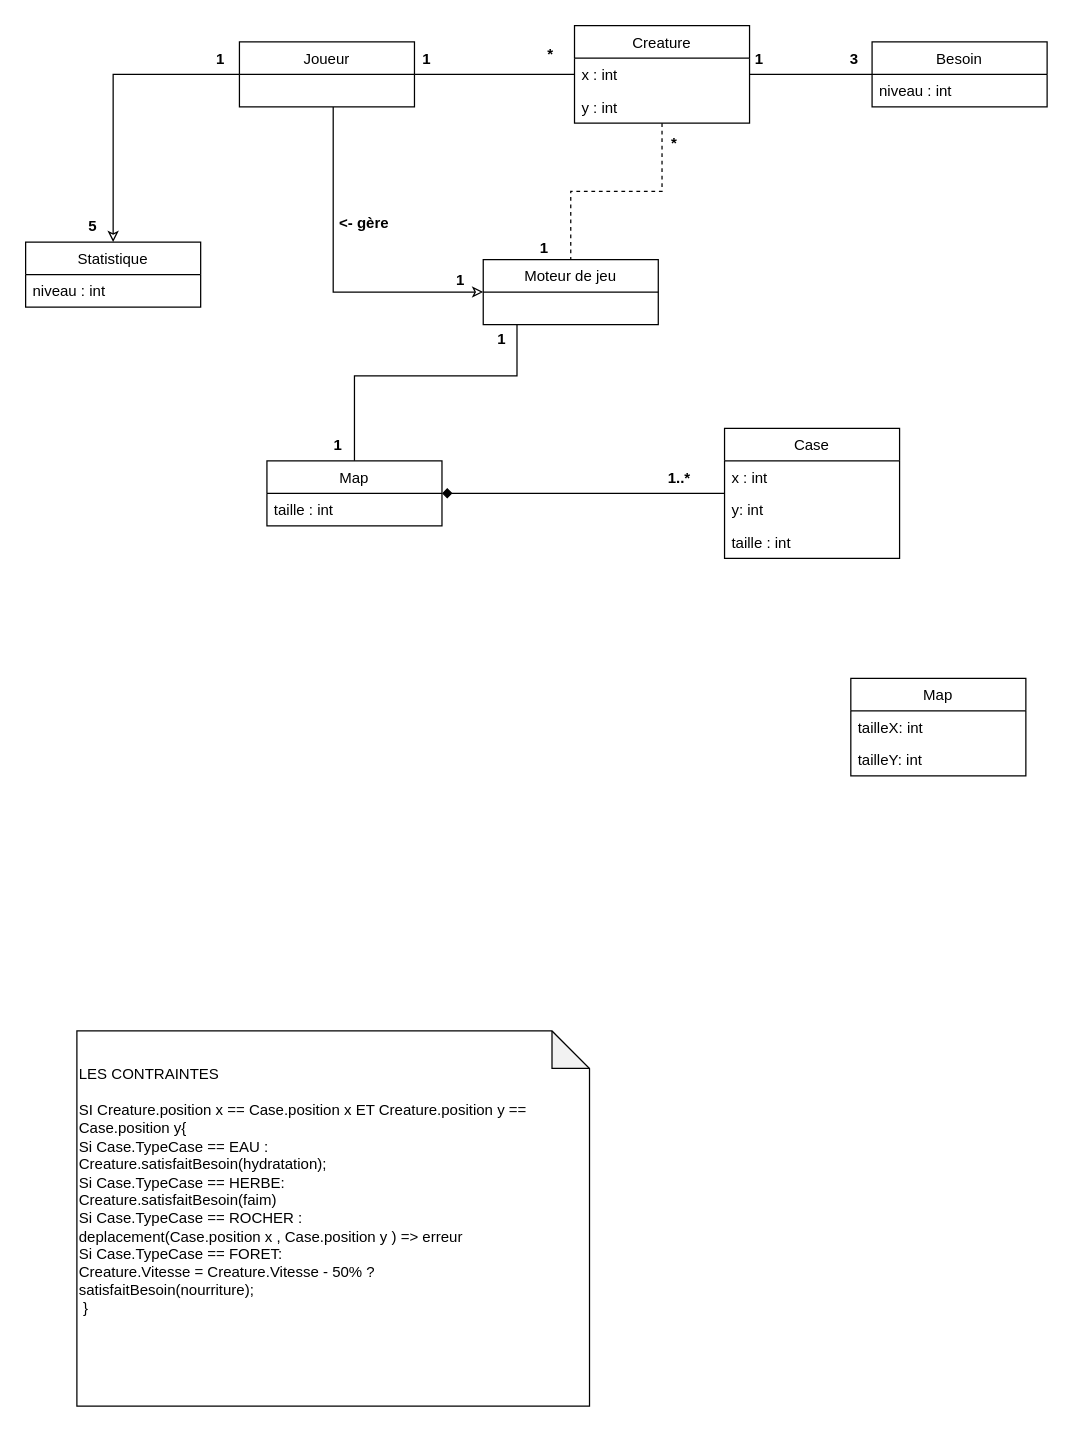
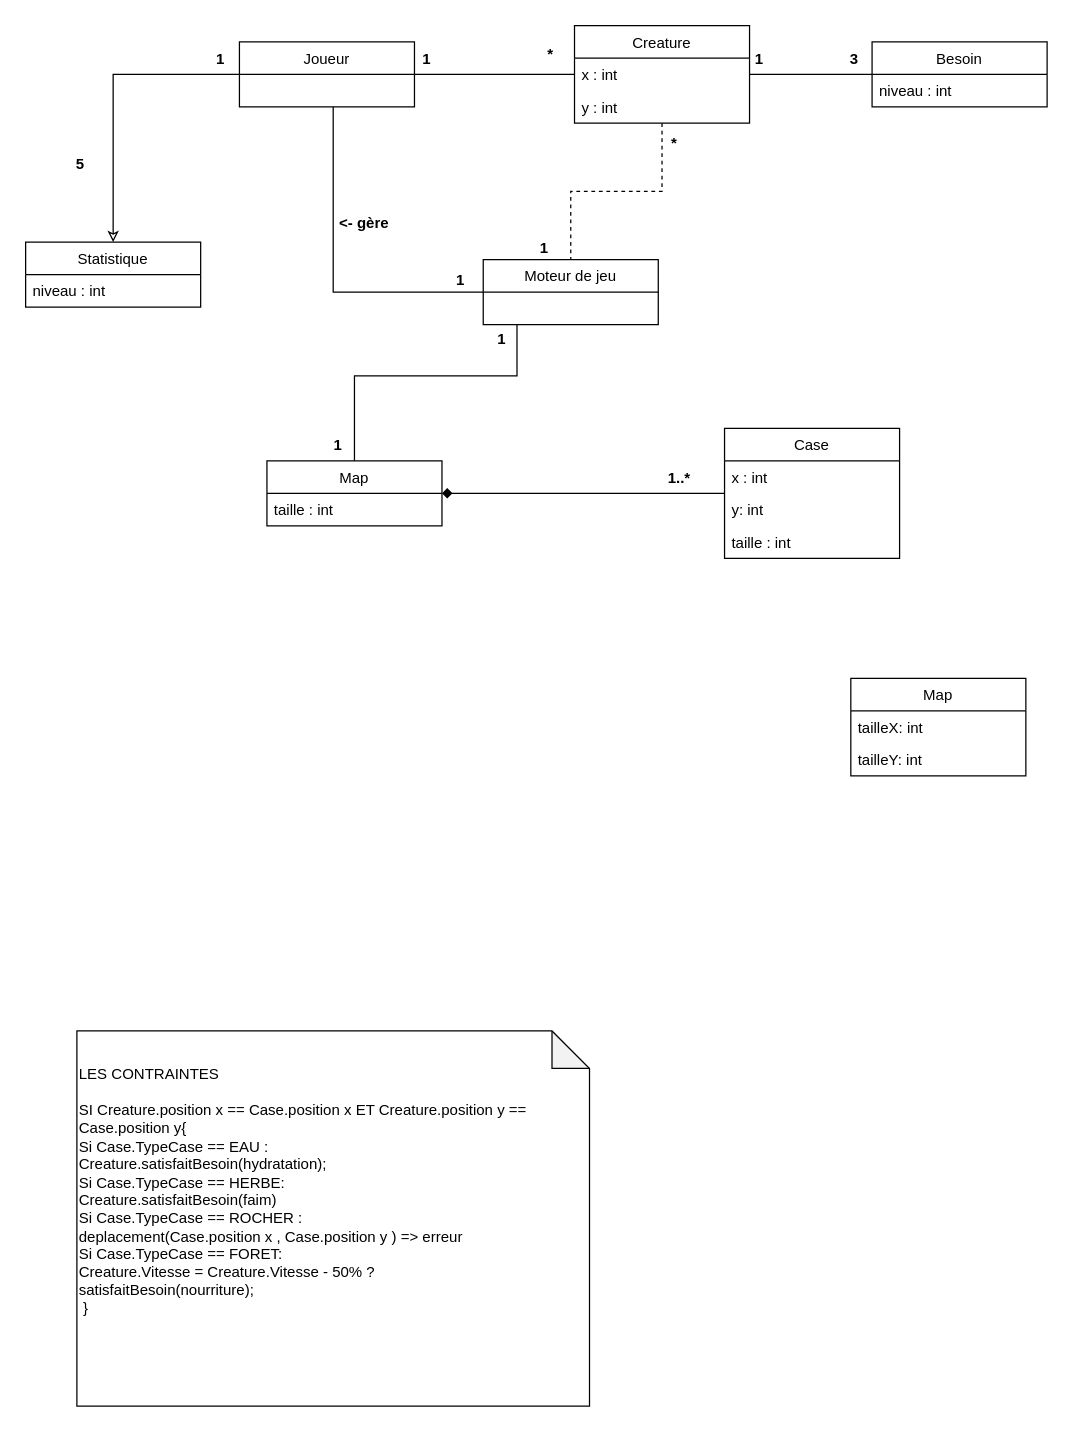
  <mxCell id="0" />
  <mxCell id="1" parent="0" />
  <mxCell id="2" value="Map" style="swimlane;fontStyle=0;childLayout=stackLayout;horizontal=1;startSize=26;fillColor=none;horizontalStack=0;resizeParent=1;resizeParentMax=0;resizeLast=0;collapsible=1;marginBottom=0;rounded=0;sketch=0;" parent="1" vertex="1"><mxGeometry x="680" y="542" width="140" height="78" as="geometry" /></mxCell>
  <mxCell id="3" value="tailleX: int" style="text;strokeColor=none;fillColor=none;align=left;verticalAlign=top;spacingLeft=4;spacingRight=4;overflow=hidden;rotatable=0;points=[[0,0.5],[1,0.5]];portConstraint=eastwest;rounded=0;sketch=0;" parent="2" vertex="1"><mxGeometry y="26" width="140" height="26" as="geometry" /></mxCell>
  <mxCell id="4" value="tailleY: int" style="text;strokeColor=none;fillColor=none;align=left;verticalAlign=top;spacingLeft=4;spacingRight=4;overflow=hidden;rotatable=0;points=[[0,0.5],[1,0.5]];portConstraint=eastwest;rounded=0;sketch=0;" parent="2" vertex="1"><mxGeometry y="52" width="140" height="26" as="geometry" /></mxCell>
  <mxCell id="5" value="LES CONTRAINTES&lt;br&gt;&lt;br&gt;SI Creature.position x == Case.position x ET Creature.position y == Case.position y{&lt;br&gt;&lt;span&gt;&#09;&lt;/span&gt;Si Case.TypeCase == EAU :&lt;br&gt;&lt;span&gt;&#09;&lt;/span&gt;&lt;span&gt;&#09;&lt;/span&gt;Creature.satisfaitBesoin(hydratation);&lt;br&gt;Si Case.TypeCase == HERBE:&lt;br&gt;Creature.satisfaitBesoin(faim)&lt;br&gt;Si Case.TypeCase == ROCHER :&lt;br&gt;deplacement(Case.position x , Case.position y ) =&amp;gt; erreur&amp;nbsp;&lt;br&gt;Si Case.TypeCase == FORET:&lt;br&gt;Creature.Vitesse = Creature.Vitesse - 50% ?&lt;br&gt;satisfaitBesoin(nourriture);&lt;br&gt;&amp;nbsp;}&lt;br&gt;&lt;br&gt;&lt;br&gt;&amp;nbsp;" style="shape=note;whiteSpace=wrap;html=1;backgroundOutline=1;darkOpacity=0.05;rounded=0;sketch=0;align=left;" parent="1" vertex="1"><mxGeometry x="61" y="824" width="410" height="300" as="geometry" /></mxCell>
  <mxCell id="6" style="edgeStyle=orthogonalEdgeStyle;rounded=0;orthogonalLoop=1;jettySize=auto;html=1;endArrow=none;endFill=0;" edge="1" parent="1" source="9" target="13"><mxGeometry relative="1" as="geometry" /></mxCell>
  <mxCell id="7" style="edgeStyle=orthogonalEdgeStyle;rounded=0;orthogonalLoop=1;jettySize=auto;html=1;endArrow=classic;endFill=0;" edge="1" parent="1" source="9" target="10"><mxGeometry relative="1" as="geometry" /></mxCell>
- <mxCell id="8" style="edgeStyle=orthogonalEdgeStyle;rounded=0;orthogonalLoop=1;jettySize=auto;html=1;endArrow=classic;endFill=0;" edge="1" parent="1" source="9" target="27"><mxGeometry relative="1" as="geometry"><Array as="points"><mxPoint x="266" y="233" /></Array></mxGeometry></mxCell>
+ <mxCell id="8" style="edgeStyle=orthogonalEdgeStyle;rounded=0;orthogonalLoop=1;jettySize=auto;html=1;endArrow=none;endFill=0;" edge="1" parent="1" source="9" target="27"><mxGeometry relative="1" as="geometry"><Array as="points"><mxPoint x="266" y="233" /></Array></mxGeometry></mxCell>
  <mxCell id="9" value="Joueur" style="swimlane;fontStyle=0;childLayout=stackLayout;horizontal=1;startSize=26;fillColor=none;horizontalStack=0;resizeParent=1;resizeParentMax=0;resizeLast=0;collapsible=1;marginBottom=0;" vertex="1" parent="1"><mxGeometry x="191" y="33" width="140" height="52" as="geometry" /></mxCell>
  <mxCell id="10" value="Statistique" style="swimlane;fontStyle=0;childLayout=stackLayout;horizontal=1;startSize=26;fillColor=none;horizontalStack=0;resizeParent=1;resizeParentMax=0;resizeLast=0;collapsible=1;marginBottom=0;" vertex="1" parent="1"><mxGeometry x="20" y="193" width="140" height="52" as="geometry" /></mxCell>
  <mxCell id="11" value="niveau : int" style="text;strokeColor=none;fillColor=none;align=left;verticalAlign=top;spacingLeft=4;spacingRight=4;overflow=hidden;rotatable=0;points=[[0,0.5],[1,0.5]];portConstraint=eastwest;" vertex="1" parent="10"><mxGeometry y="26" width="140" height="26" as="geometry" /></mxCell>
  <mxCell id="12" style="edgeStyle=orthogonalEdgeStyle;rounded=0;orthogonalLoop=1;jettySize=auto;html=1;endArrow=none;endFill=0;dashed=1;" edge="1" parent="1" source="13" target="27"><mxGeometry relative="1" as="geometry" /></mxCell>
  <mxCell id="13" value="Creature" style="swimlane;fontStyle=0;childLayout=stackLayout;horizontal=1;startSize=26;fillColor=none;horizontalStack=0;resizeParent=1;resizeParentMax=0;resizeLast=0;collapsible=1;marginBottom=0;" vertex="1" parent="1"><mxGeometry x="459" y="20" width="140" height="78" as="geometry" /></mxCell>
  <mxCell id="14" value="x : int" style="text;strokeColor=none;fillColor=none;align=left;verticalAlign=top;spacingLeft=4;spacingRight=4;overflow=hidden;rotatable=0;points=[[0,0.5],[1,0.5]];portConstraint=eastwest;" vertex="1" parent="13"><mxGeometry y="26" width="140" height="26" as="geometry" /></mxCell>
  <mxCell id="15" value="y : int" style="text;strokeColor=none;fillColor=none;align=left;verticalAlign=top;spacingLeft=4;spacingRight=4;overflow=hidden;rotatable=0;points=[[0,0.5],[1,0.5]];portConstraint=eastwest;" vertex="1" parent="13"><mxGeometry y="52" width="140" height="26" as="geometry" /></mxCell>
  <mxCell id="16" style="edgeStyle=orthogonalEdgeStyle;rounded=0;orthogonalLoop=1;jettySize=auto;html=1;endArrow=none;endFill=0;" edge="1" parent="1" source="17" target="13"><mxGeometry relative="1" as="geometry" /></mxCell>
  <mxCell id="17" value="Besoin" style="swimlane;fontStyle=0;childLayout=stackLayout;horizontal=1;startSize=26;fillColor=none;horizontalStack=0;resizeParent=1;resizeParentMax=0;resizeLast=0;collapsible=1;marginBottom=0;" vertex="1" parent="1"><mxGeometry x="697" y="33" width="140" height="52" as="geometry" /></mxCell>
  <mxCell id="18" value="niveau : int" style="text;strokeColor=none;fillColor=none;align=left;verticalAlign=top;spacingLeft=4;spacingRight=4;overflow=hidden;rotatable=0;points=[[0,0.5],[1,0.5]];portConstraint=eastwest;" vertex="1" parent="17"><mxGeometry y="26" width="140" height="26" as="geometry" /></mxCell>
  <mxCell id="19" style="edgeStyle=orthogonalEdgeStyle;rounded=0;orthogonalLoop=1;jettySize=auto;html=1;endArrow=none;endFill=0;" edge="1" parent="1" source="20" target="27"><mxGeometry relative="1" as="geometry"><Array as="points"><mxPoint x="283" y="300" /><mxPoint x="413" y="300" /></Array></mxGeometry></mxCell>
  <mxCell id="20" value="Map" style="swimlane;fontStyle=0;childLayout=stackLayout;horizontal=1;startSize=26;fillColor=none;horizontalStack=0;resizeParent=1;resizeParentMax=0;resizeLast=0;collapsible=1;marginBottom=0;" vertex="1" parent="1"><mxGeometry x="213" y="368" width="140" height="52" as="geometry" /></mxCell>
  <mxCell id="21" value="taille : int" style="text;strokeColor=none;fillColor=none;align=left;verticalAlign=top;spacingLeft=4;spacingRight=4;overflow=hidden;rotatable=0;points=[[0,0.5],[1,0.5]];portConstraint=eastwest;" vertex="1" parent="20"><mxGeometry y="26" width="140" height="26" as="geometry" /></mxCell>
  <mxCell id="22" style="edgeStyle=orthogonalEdgeStyle;rounded=0;orthogonalLoop=1;jettySize=auto;html=1;endArrow=diamond;endFill=1;" edge="1" parent="1" source="23" target="20"><mxGeometry relative="1" as="geometry" /></mxCell>
  <mxCell id="23" value="Case" style="swimlane;fontStyle=0;childLayout=stackLayout;horizontal=1;startSize=26;fillColor=none;horizontalStack=0;resizeParent=1;resizeParentMax=0;resizeLast=0;collapsible=1;marginBottom=0;" vertex="1" parent="1"><mxGeometry x="579" y="342" width="140" height="104" as="geometry" /></mxCell>
  <mxCell id="24" value="x : int" style="text;strokeColor=none;fillColor=none;align=left;verticalAlign=top;spacingLeft=4;spacingRight=4;overflow=hidden;rotatable=0;points=[[0,0.5],[1,0.5]];portConstraint=eastwest;" vertex="1" parent="23"><mxGeometry y="26" width="140" height="26" as="geometry" /></mxCell>
  <mxCell id="25" value="y: int" style="text;strokeColor=none;fillColor=none;align=left;verticalAlign=top;spacingLeft=4;spacingRight=4;overflow=hidden;rotatable=0;points=[[0,0.5],[1,0.5]];portConstraint=eastwest;" vertex="1" parent="23"><mxGeometry y="52" width="140" height="26" as="geometry" /></mxCell>
  <mxCell id="26" value="taille : int" style="text;strokeColor=none;fillColor=none;align=left;verticalAlign=top;spacingLeft=4;spacingRight=4;overflow=hidden;rotatable=0;points=[[0,0.5],[1,0.5]];portConstraint=eastwest;" vertex="1" parent="23"><mxGeometry y="78" width="140" height="26" as="geometry" /></mxCell>
  <mxCell id="27" value="Moteur de jeu" style="swimlane;fontStyle=0;childLayout=stackLayout;horizontal=1;startSize=26;fillColor=none;horizontalStack=0;resizeParent=1;resizeParentMax=0;resizeLast=0;collapsible=1;marginBottom=0;" vertex="1" parent="1"><mxGeometry x="386" y="207" width="140" height="52" as="geometry" /></mxCell>
- <mxCell id="28" value="5" style="text;align=center;fontStyle=1;verticalAlign=middle;spacingLeft=3;spacingRight=3;strokeColor=none;rotatable=0;points=[[0,0.5],[1,0.5]];portConstraint=eastwest;" vertex="1" parent="1"><mxGeometry x="34" y="167" width="80" height="26" as="geometry" /></mxCell>
+ <mxCell id="28" value="5" style="text;align=center;fontStyle=1;verticalAlign=middle;spacingLeft=3;spacingRight=3;strokeColor=none;rotatable=0;points=[[0,0.5],[1,0.5]];portConstraint=eastwest;" vertex="1" parent="1"><mxGeometry x="24" y="117" width="80" height="26" as="geometry" /></mxCell>
  <mxCell id="29" value="&lt;- gère" style="text;align=center;fontStyle=1;verticalAlign=middle;spacingLeft=3;spacingRight=3;strokeColor=none;rotatable=0;points=[[0,0.5],[1,0.5]];portConstraint=eastwest;" vertex="1" parent="1"><mxGeometry x="251" y="164" width="80" height="26" as="geometry" /></mxCell>
  <mxCell id="30" value="1" style="text;align=center;fontStyle=1;verticalAlign=middle;spacingLeft=3;spacingRight=3;strokeColor=none;rotatable=0;points=[[0,0.5],[1,0.5]];portConstraint=eastwest;" vertex="1" parent="1"><mxGeometry x="301" y="33" width="80" height="26" as="geometry" /></mxCell>
  <mxCell id="31" value="*" style="text;align=center;fontStyle=1;verticalAlign=middle;spacingLeft=3;spacingRight=3;strokeColor=none;rotatable=0;points=[[0,0.5],[1,0.5]];portConstraint=eastwest;" vertex="1" parent="1"><mxGeometry x="400" y="29" width="80" height="26" as="geometry" /></mxCell>
  <mxCell id="32" value="1" style="text;align=center;fontStyle=1;verticalAlign=middle;spacingLeft=3;spacingRight=3;strokeColor=none;rotatable=0;points=[[0,0.5],[1,0.5]];portConstraint=eastwest;" vertex="1" parent="1"><mxGeometry x="136" y="33" width="80" height="26" as="geometry" /></mxCell>
  <mxCell id="33" value="3" style="text;align=center;fontStyle=1;verticalAlign=middle;spacingLeft=3;spacingRight=3;strokeColor=none;rotatable=0;points=[[0,0.5],[1,0.5]];portConstraint=eastwest;" vertex="1" parent="1"><mxGeometry x="643" y="33" width="80" height="26" as="geometry" /></mxCell>
  <mxCell id="34" value="1" style="text;align=center;fontStyle=1;verticalAlign=middle;spacingLeft=3;spacingRight=3;strokeColor=none;rotatable=0;points=[[0,0.5],[1,0.5]];portConstraint=eastwest;" vertex="1" parent="1"><mxGeometry x="567" y="33" width="80" height="26" as="geometry" /></mxCell>
  <mxCell id="35" value="*" style="text;align=center;fontStyle=1;verticalAlign=middle;spacingLeft=3;spacingRight=3;strokeColor=none;rotatable=0;points=[[0,0.5],[1,0.5]];portConstraint=eastwest;" vertex="1" parent="1"><mxGeometry x="499" y="100" width="80" height="26" as="geometry" /></mxCell>
  <mxCell id="36" value="1" style="text;align=center;fontStyle=1;verticalAlign=middle;spacingLeft=3;spacingRight=3;strokeColor=none;rotatable=0;points=[[0,0.5],[1,0.5]];portConstraint=eastwest;" vertex="1" parent="1"><mxGeometry x="395" y="184" width="80" height="26" as="geometry" /></mxCell>
  <mxCell id="37" value="1" style="text;align=center;fontStyle=1;verticalAlign=middle;spacingLeft=3;spacingRight=3;strokeColor=none;rotatable=0;points=[[0,0.5],[1,0.5]];portConstraint=eastwest;" vertex="1" parent="1"><mxGeometry x="328" y="210" width="80" height="26" as="geometry" /></mxCell>
  <mxCell id="38" value="1" style="text;align=center;fontStyle=1;verticalAlign=middle;spacingLeft=3;spacingRight=3;strokeColor=none;rotatable=0;points=[[0,0.5],[1,0.5]];portConstraint=eastwest;" vertex="1" parent="1"><mxGeometry x="361" y="257" width="80" height="26" as="geometry" /></mxCell>
  <mxCell id="39" value="1" style="text;align=center;fontStyle=1;verticalAlign=middle;spacingLeft=3;spacingRight=3;strokeColor=none;rotatable=0;points=[[0,0.5],[1,0.5]];portConstraint=eastwest;" vertex="1" parent="1"><mxGeometry x="230" y="342" width="80" height="26" as="geometry" /></mxCell>
  <mxCell id="40" value="1..*" style="text;align=center;fontStyle=1;verticalAlign=middle;spacingLeft=3;spacingRight=3;strokeColor=none;rotatable=0;points=[[0,0.5],[1,0.5]];portConstraint=eastwest;" vertex="1" parent="1"><mxGeometry x="503" y="368" width="80" height="26" as="geometry" /></mxCell>
